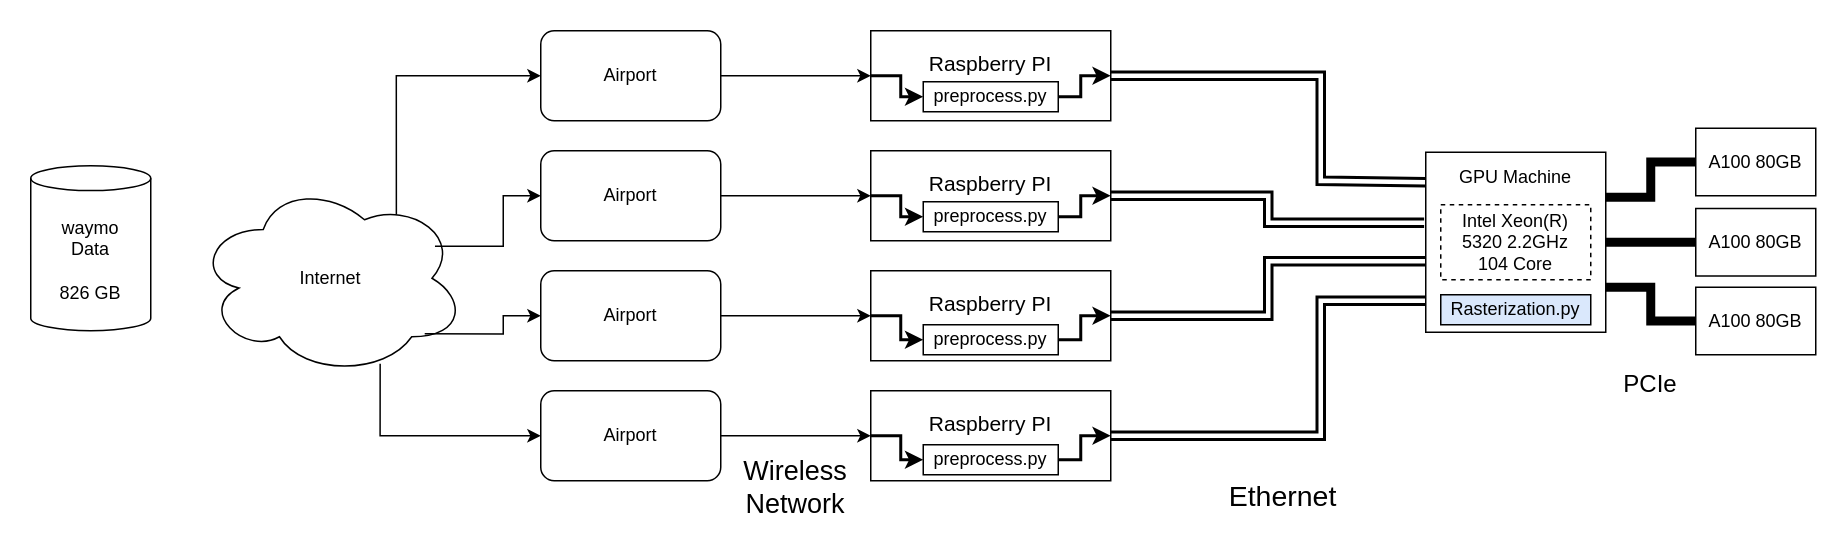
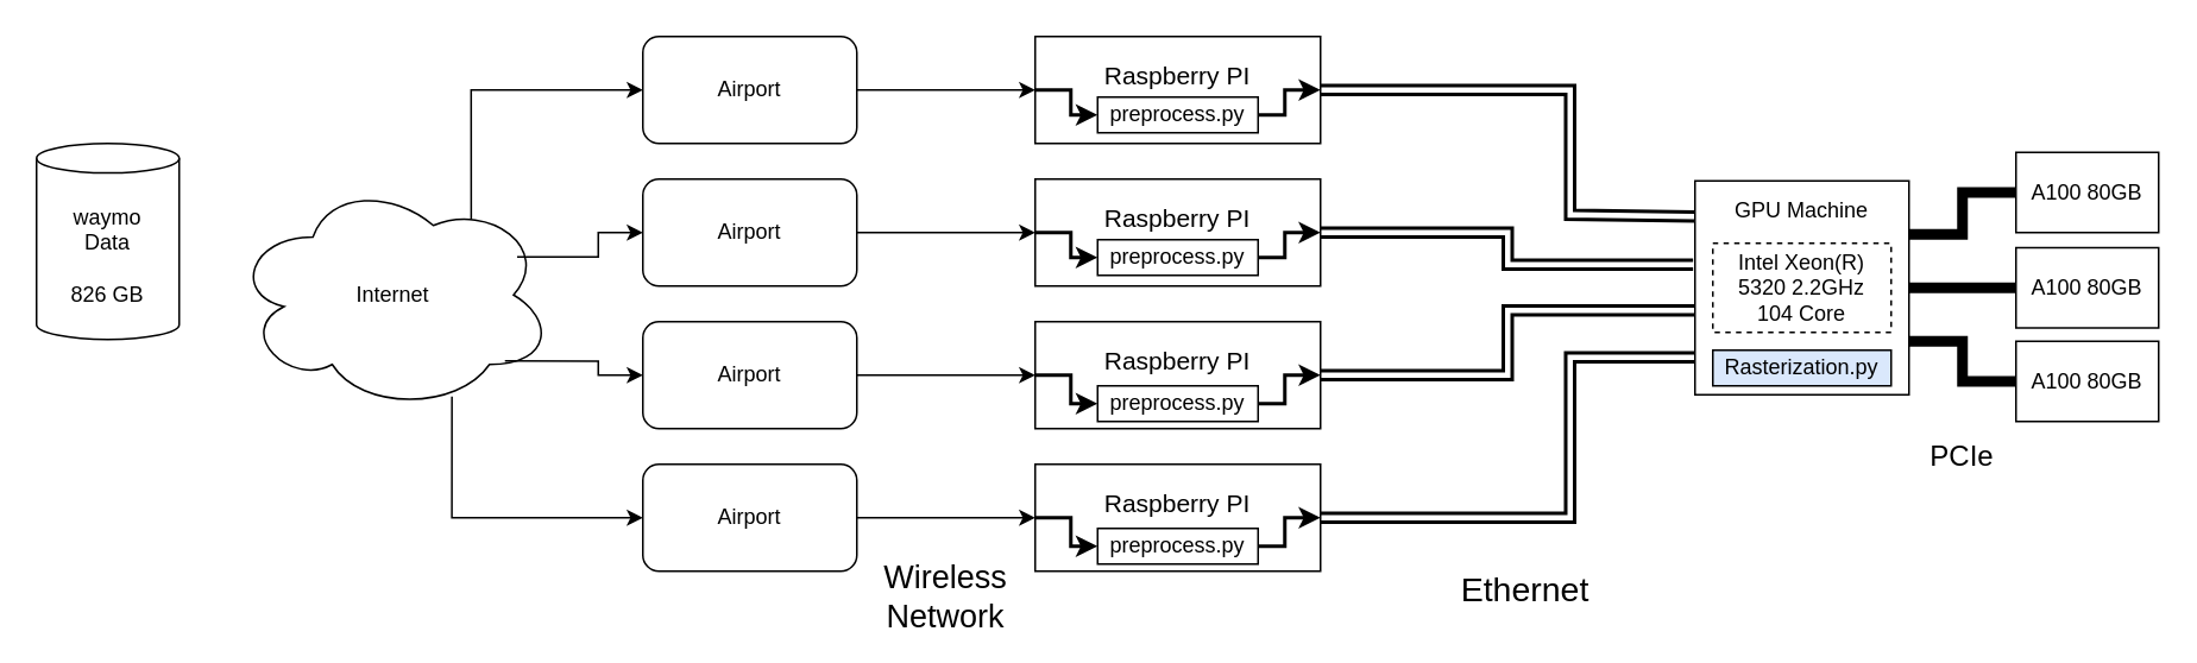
  <mxCell id="0" />
  <mxCell id="1" parent="0" />
  <mxCell id="2" style="edgeStyle=orthogonalEdgeStyle;rounded=0;orthogonalLoop=1;jettySize=auto;html=1;exitX=1;exitY=0.5;exitDx=0;exitDy=0;entryX=0;entryY=0.25;entryDx=0;entryDy=0;strokeWidth=2;shape=link;" parent="1" source="3" edge="1"><mxGeometry relative="1" as="geometry"><mxPoint x="740" y="40" as="sourcePoint" /><mxPoint x="950" y="121" as="targetPoint" /><Array as="points"><mxPoint x="880" y="50" /><mxPoint x="880" y="120" /><mxPoint x="950" y="120" /></Array></mxGeometry></mxCell>
  <mxCell id="3" value="&lt;font style=&quot;font-size: 14px;&quot;&gt;Raspberry PI&lt;/font&gt;&lt;div&gt;&lt;font style=&quot;font-size: 14px;&quot;&gt;&lt;br&gt;&lt;/font&gt;&lt;/div&gt;" style="rounded=0;whiteSpace=wrap;html=1;" parent="1" vertex="1"><mxGeometry x="580" y="20" width="160" height="60" as="geometry" /></mxCell>
  <mxCell id="4" style="edgeStyle=orthogonalEdgeStyle;rounded=0;orthogonalLoop=1;jettySize=auto;html=1;exitX=1;exitY=0.5;exitDx=0;exitDy=0;strokeWidth=2;shape=link;" parent="1" source="5" target="39" edge="1"><mxGeometry relative="1" as="geometry"><mxPoint x="930" y="200" as="targetPoint" /><Array as="points"><mxPoint x="880" y="290" /><mxPoint x="880" y="200" /></Array></mxGeometry></mxCell>
  <mxCell id="5" value="&lt;font style=&quot;font-size: 14px;&quot;&gt;Raspberry PI&lt;/font&gt;&lt;div&gt;&lt;font style=&quot;font-size: 14px;&quot;&gt;&lt;br&gt;&lt;/font&gt;&lt;/div&gt;" style="rounded=0;whiteSpace=wrap;html=1;" parent="1" vertex="1"><mxGeometry x="580" y="260" width="160" height="60" as="geometry" /></mxCell>
  <mxCell id="6" style="edgeStyle=orthogonalEdgeStyle;rounded=0;orthogonalLoop=1;jettySize=auto;html=1;exitX=1;exitY=0.5;exitDx=0;exitDy=0;entryX=0.007;entryY=0.605;entryDx=0;entryDy=0;strokeWidth=2;entryPerimeter=0;shape=link;" parent="1" source="7" target="39" edge="1"><mxGeometry relative="1" as="geometry" /></mxCell>
  <mxCell id="7" value="&lt;font style=&quot;font-size: 14px;&quot;&gt;Raspberry PI&lt;/font&gt;&lt;div&gt;&lt;font style=&quot;font-size: 14px;&quot;&gt;&lt;br&gt;&lt;/font&gt;&lt;/div&gt;" style="rounded=0;whiteSpace=wrap;html=1;" parent="1" vertex="1"><mxGeometry x="580" y="180" width="160" height="60" as="geometry" /></mxCell>
  <mxCell id="8" style="edgeStyle=orthogonalEdgeStyle;rounded=0;orthogonalLoop=1;jettySize=auto;html=1;exitX=0;exitY=0.5;exitDx=0;exitDy=0;entryX=0;entryY=0.5;entryDx=0;entryDy=0;strokeWidth=2;" parent="1" source="3" target="29" edge="1"><mxGeometry relative="1" as="geometry"><Array as="points"><mxPoint x="600" y="50" /><mxPoint x="600" y="64" /></Array></mxGeometry></mxCell>
  <mxCell id="9" value="" style="html=1;rounded=0;" parent="1" edge="1"><mxGeometry width="100" relative="1" as="geometry"><mxPoint x="480" y="50" as="sourcePoint" /><mxPoint x="580" y="50" as="targetPoint" /></mxGeometry></mxCell>
  <mxCell id="10" value="Airport" style="rounded=1;whiteSpace=wrap;html=1;" parent="1" vertex="1"><mxGeometry x="360" y="20" width="120" height="60" as="geometry" /></mxCell>
  <mxCell id="11" style="edgeStyle=orthogonalEdgeStyle;rounded=0;orthogonalLoop=1;jettySize=auto;html=1;exitX=1;exitY=0.5;exitDx=0;exitDy=0;entryX=-0.009;entryY=0.392;entryDx=0;entryDy=0;strokeWidth=2;entryPerimeter=0;shape=link;" parent="1" source="12" target="39" edge="1"><mxGeometry relative="1" as="geometry" /></mxCell>
  <mxCell id="12" value="&lt;font style=&quot;font-size: 14px;&quot;&gt;Raspberry PI&lt;/font&gt;&lt;div&gt;&lt;font style=&quot;font-size: 14px;&quot;&gt;&lt;br&gt;&lt;/font&gt;&lt;/div&gt;" style="rounded=0;whiteSpace=wrap;html=1;" parent="1" vertex="1"><mxGeometry x="580" y="100" width="160" height="60" as="geometry" /></mxCell>
  <mxCell id="13" style="edgeStyle=orthogonalEdgeStyle;rounded=0;orthogonalLoop=1;jettySize=auto;html=1;exitX=0;exitY=0.5;exitDx=0;exitDy=0;entryX=0;entryY=0.5;entryDx=0;entryDy=0;strokeWidth=2;" parent="1" source="12" target="31" edge="1"><mxGeometry relative="1" as="geometry"><Array as="points"><mxPoint x="600" y="130" /><mxPoint x="600" y="144" /></Array></mxGeometry></mxCell>
  <mxCell id="14" value="" style="html=1;rounded=0;" parent="1" edge="1"><mxGeometry width="100" relative="1" as="geometry"><mxPoint x="480" y="130" as="sourcePoint" /><mxPoint x="580" y="130" as="targetPoint" /></mxGeometry></mxCell>
  <mxCell id="15" value="Airport" style="rounded=1;whiteSpace=wrap;html=1;" parent="1" vertex="1"><mxGeometry x="360" y="100" width="120" height="60" as="geometry" /></mxCell>
  <mxCell id="16" style="edgeStyle=orthogonalEdgeStyle;rounded=0;orthogonalLoop=1;jettySize=auto;html=1;exitX=0;exitY=0.5;exitDx=0;exitDy=0;entryX=0;entryY=0.5;entryDx=0;entryDy=0;strokeWidth=2;" parent="1" source="7" target="33" edge="1"><mxGeometry relative="1" as="geometry"><Array as="points"><mxPoint x="600" y="210" /><mxPoint x="600" y="226" /></Array></mxGeometry></mxCell>
  <mxCell id="17" value="" style="html=1;rounded=0;" parent="1" edge="1"><mxGeometry width="100" relative="1" as="geometry"><mxPoint x="480" y="210" as="sourcePoint" /><mxPoint x="580" y="210" as="targetPoint" /></mxGeometry></mxCell>
  <mxCell id="18" value="Airport" style="rounded=1;whiteSpace=wrap;html=1;" parent="1" vertex="1"><mxGeometry x="360" y="180" width="120" height="60" as="geometry" /></mxCell>
  <mxCell id="19" style="edgeStyle=orthogonalEdgeStyle;rounded=0;orthogonalLoop=1;jettySize=auto;html=1;exitX=0;exitY=0.5;exitDx=0;exitDy=0;entryX=0;entryY=0.5;entryDx=0;entryDy=0;strokeWidth=2;" parent="1" source="5" target="35" edge="1"><mxGeometry relative="1" as="geometry"><Array as="points"><mxPoint x="600" y="290" /><mxPoint x="600" y="306" /></Array></mxGeometry></mxCell>
  <mxCell id="20" value="" style="html=1;rounded=0;" parent="1" edge="1"><mxGeometry width="100" relative="1" as="geometry"><mxPoint x="480" y="290" as="sourcePoint" /><mxPoint x="580" y="290" as="targetPoint" /></mxGeometry></mxCell>
  <mxCell id="21" value="Airport" style="rounded=1;whiteSpace=wrap;html=1;" parent="1" vertex="1"><mxGeometry x="360" y="260" width="120" height="60" as="geometry" /></mxCell>
- <mxCell id="22" value="Internet" style="ellipse;shape=cloud;whiteSpace=wrap;html=1;" parent="1" vertex="1"><mxGeometry x="130" y="120" width="180" height="130" as="geometry" /></mxCell>
+ <mxCell id="22" value="Internet" style="ellipse;shape=cloud;whiteSpace=wrap;html=1;" parent="1" vertex="1"><mxGeometry x="130" y="100" width="180" height="130" as="geometry" /></mxCell>
  <mxCell id="23" style="edgeStyle=orthogonalEdgeStyle;rounded=0;orthogonalLoop=1;jettySize=auto;html=1;exitX=0;exitY=0.5;exitDx=0;exitDy=0;entryX=0.743;entryY=0.174;entryDx=0;entryDy=0;entryPerimeter=0;startArrow=classic;startFill=1;endArrow=none;endFill=0;" parent="1" source="10" target="22" edge="1"><mxGeometry relative="1" as="geometry" /></mxCell>
  <mxCell id="24" style="edgeStyle=orthogonalEdgeStyle;rounded=0;orthogonalLoop=1;jettySize=auto;html=1;exitX=0;exitY=0.5;exitDx=0;exitDy=0;entryX=0.886;entryY=0.336;entryDx=0;entryDy=0;entryPerimeter=0;startArrow=classic;startFill=1;endArrow=none;endFill=0;" parent="1" source="15" target="22" edge="1"><mxGeometry relative="1" as="geometry" /></mxCell>
  <mxCell id="25" style="edgeStyle=orthogonalEdgeStyle;rounded=0;orthogonalLoop=1;jettySize=auto;html=1;exitX=0;exitY=0.5;exitDx=0;exitDy=0;entryX=0.848;entryY=0.785;entryDx=0;entryDy=0;entryPerimeter=0;startArrow=classic;startFill=1;endArrow=none;endFill=0;" parent="1" source="18" target="22" edge="1"><mxGeometry relative="1" as="geometry" /></mxCell>
  <mxCell id="26" style="edgeStyle=orthogonalEdgeStyle;rounded=0;orthogonalLoop=1;jettySize=auto;html=1;exitX=0;exitY=0.5;exitDx=0;exitDy=0;entryX=0.683;entryY=0.938;entryDx=0;entryDy=0;entryPerimeter=0;startArrow=classic;startFill=1;endArrow=none;endFill=0;" parent="1" source="21" target="22" edge="1"><mxGeometry relative="1" as="geometry" /></mxCell>
- <mxCell id="27" value="waymo&lt;div&gt;Data&lt;/div&gt;&lt;div&gt;&lt;br&gt;&lt;/div&gt;&lt;div&gt;826 GB&lt;/div&gt;" style="shape=cylinder3;whiteSpace=wrap;html=1;boundedLbl=1;backgroundOutline=1;size=8.286;" parent="1" vertex="1"><mxGeometry x="20" y="110" width="80" height="110" as="geometry" /></mxCell>
+ <mxCell id="27" value="waymo&lt;div&gt;Data&lt;/div&gt;&lt;div&gt;&lt;br&gt;&lt;/div&gt;&lt;div&gt;826 GB&lt;/div&gt;" style="shape=cylinder3;whiteSpace=wrap;html=1;boundedLbl=1;backgroundOutline=1;size=8.286;" parent="1" vertex="1"><mxGeometry x="20" y="80" width="80" height="110" as="geometry" /></mxCell>
  <mxCell id="28" style="edgeStyle=orthogonalEdgeStyle;rounded=0;orthogonalLoop=1;jettySize=auto;html=1;exitX=1;exitY=0.5;exitDx=0;exitDy=0;entryX=1;entryY=0.5;entryDx=0;entryDy=0;strokeWidth=2;" parent="1" source="29" target="3" edge="1"><mxGeometry relative="1" as="geometry"><Array as="points"><mxPoint x="720" y="64" /><mxPoint x="720" y="50" /></Array></mxGeometry></mxCell>
  <mxCell id="29" value="preprocess.py" style="rounded=0;whiteSpace=wrap;html=1;" parent="1" vertex="1"><mxGeometry x="615" y="54" width="90" height="20" as="geometry" /></mxCell>
  <mxCell id="30" style="edgeStyle=orthogonalEdgeStyle;rounded=0;orthogonalLoop=1;jettySize=auto;html=1;exitX=1;exitY=0.5;exitDx=0;exitDy=0;entryX=1;entryY=0.5;entryDx=0;entryDy=0;strokeWidth=2;" parent="1" source="31" target="12" edge="1"><mxGeometry relative="1" as="geometry"><Array as="points"><mxPoint x="720" y="144" /><mxPoint x="720" y="130" /></Array></mxGeometry></mxCell>
  <mxCell id="31" value="preprocess.py" style="rounded=0;whiteSpace=wrap;html=1;" parent="1" vertex="1"><mxGeometry x="615" y="134" width="90" height="20" as="geometry" /></mxCell>
  <mxCell id="32" style="edgeStyle=orthogonalEdgeStyle;rounded=0;orthogonalLoop=1;jettySize=auto;html=1;exitX=1;exitY=0.5;exitDx=0;exitDy=0;entryX=1;entryY=0.5;entryDx=0;entryDy=0;strokeWidth=2;" parent="1" source="33" target="7" edge="1"><mxGeometry relative="1" as="geometry"><Array as="points"><mxPoint x="720" y="226" /><mxPoint x="720" y="210" /></Array></mxGeometry></mxCell>
  <mxCell id="33" value="preprocess.py" style="rounded=0;whiteSpace=wrap;html=1;" parent="1" vertex="1"><mxGeometry x="615" y="216" width="90" height="20" as="geometry" /></mxCell>
  <mxCell id="34" style="edgeStyle=orthogonalEdgeStyle;rounded=0;orthogonalLoop=1;jettySize=auto;html=1;exitX=1;exitY=0.5;exitDx=0;exitDy=0;entryX=1;entryY=0.5;entryDx=0;entryDy=0;strokeWidth=2;" parent="1" source="35" target="5" edge="1"><mxGeometry relative="1" as="geometry"><Array as="points"><mxPoint x="720" y="306" /><mxPoint x="720" y="290" /></Array></mxGeometry></mxCell>
  <mxCell id="35" value="preprocess.py" style="rounded=0;whiteSpace=wrap;html=1;" parent="1" vertex="1"><mxGeometry x="615" y="296" width="90" height="20" as="geometry" /></mxCell>
  <mxCell id="36" value="" style="edgeStyle=orthogonalEdgeStyle;rounded=0;orthogonalLoop=1;jettySize=auto;html=1;strokeWidth=6;endArrow=none;endFill=0;" parent="1" source="39" target="40" edge="1"><mxGeometry relative="1" as="geometry" /></mxCell>
  <mxCell id="37" style="edgeStyle=orthogonalEdgeStyle;rounded=0;orthogonalLoop=1;jettySize=auto;html=1;exitX=1;exitY=0.25;exitDx=0;exitDy=0;entryX=0;entryY=0.5;entryDx=0;entryDy=0;strokeColor=default;strokeWidth=6;align=center;verticalAlign=middle;fontFamily=Helvetica;fontSize=11;fontColor=default;labelBackgroundColor=default;endArrow=none;endFill=0;" parent="1" source="39" target="42" edge="1"><mxGeometry relative="1" as="geometry" /></mxCell>
  <mxCell id="38" style="edgeStyle=orthogonalEdgeStyle;rounded=0;orthogonalLoop=1;jettySize=auto;html=1;exitX=1;exitY=0.75;exitDx=0;exitDy=0;strokeColor=default;strokeWidth=6;align=center;verticalAlign=middle;fontFamily=Helvetica;fontSize=11;fontColor=default;labelBackgroundColor=default;endArrow=none;endFill=0;" parent="1" source="39" target="41" edge="1"><mxGeometry relative="1" as="geometry" /></mxCell>
  <mxCell id="39" value="GPU Machine&lt;div&gt;&lt;br&gt;&lt;/div&gt;&lt;div&gt;&lt;br&gt;&lt;/div&gt;&lt;div&gt;&lt;br&gt;&lt;/div&gt;&lt;div&gt;&lt;br&gt;&lt;/div&gt;&lt;div&gt;&lt;br&gt;&lt;/div&gt;&lt;div&gt;&lt;br&gt;&lt;/div&gt;" style="rounded=0;whiteSpace=wrap;html=1;" parent="1" vertex="1"><mxGeometry x="950" y="101" width="120" height="120" as="geometry" /></mxCell>
  <mxCell id="40" value="A100 80GB" style="rounded=0;whiteSpace=wrap;html=1;" parent="1" vertex="1"><mxGeometry x="1130" y="138.5" width="80" height="45" as="geometry" /></mxCell>
  <mxCell id="41" value="A100 80GB" style="rounded=0;whiteSpace=wrap;html=1;" parent="1" vertex="1"><mxGeometry x="1130" y="191" width="80" height="45" as="geometry" /></mxCell>
  <mxCell id="42" value="A100 80GB" style="rounded=0;whiteSpace=wrap;html=1;" parent="1" vertex="1"><mxGeometry x="1130" y="85" width="80" height="45" as="geometry" /></mxCell>
  <mxCell id="43" value="&lt;font style=&quot;font-size: 19px;&quot;&gt;Ethernet&lt;/font&gt;" style="text;html=1;align=center;verticalAlign=middle;whiteSpace=wrap;rounded=0;" parent="1" vertex="1"><mxGeometry x="825" y="316" width="60" height="30" as="geometry" /></mxCell>
- <mxCell id="44" value="&lt;font style=&quot;font-size: 18px;&quot;&gt;Wireless Network&lt;/font&gt;" style="text;html=1;align=center;verticalAlign=middle;whiteSpace=wrap;rounded=0;" parent="1" vertex="1"><mxGeometry x="500" y="310" width="60" height="30" as="geometry" /></mxCell>
+ <mxCell id="44" value="&lt;font style=&quot;font-size: 18px;&quot;&gt;Wireless Network&lt;/font&gt;" style="text;html=1;align=center;verticalAlign=middle;whiteSpace=wrap;rounded=0;" parent="1" vertex="1"><mxGeometry x="500" y="320" width="60" height="30" as="geometry" /></mxCell>
  <mxCell id="45" value="&lt;font style=&quot;font-size: 16px;&quot;&gt;PCIe&lt;/font&gt;" style="text;html=1;align=center;verticalAlign=middle;whiteSpace=wrap;rounded=0;" parent="1" vertex="1"><mxGeometry x="1070" y="240" width="60" height="30" as="geometry" /></mxCell>
  <mxCell id="46" value="Rasterization.py" style="rounded=0;whiteSpace=wrap;html=1;fillColor=#dae8fc;" parent="1" vertex="1"><mxGeometry x="960" y="196" width="100" height="20" as="geometry" /></mxCell>
  <mxCell id="47" value="Intel Xeon(R) 5320 2.2GHz&lt;div&gt;104 Core&lt;/div&gt;" style="rounded=0;whiteSpace=wrap;html=1;dashed=1;" parent="1" vertex="1"><mxGeometry x="960" y="136" width="100" height="50" as="geometry" /></mxCell>
  <mxCell id="48" style="edgeStyle=orthogonalEdgeStyle;rounded=0;orthogonalLoop=1;jettySize=auto;html=1;exitX=0.5;exitY=1;exitDx=0;exitDy=0;" parent="1" source="44" target="44" edge="1"><mxGeometry relative="1" as="geometry" /></mxCell>
